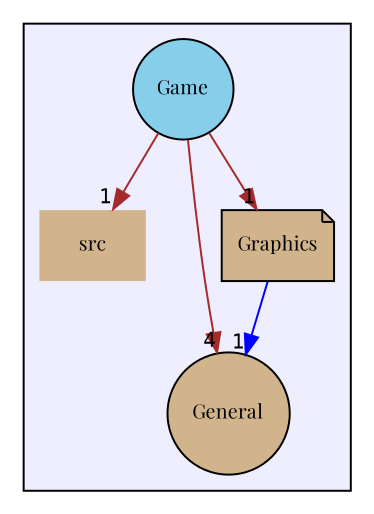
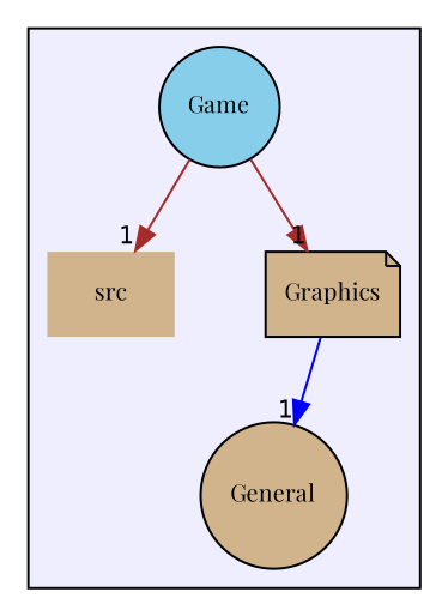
  digraph {
    compound=true
    fontname="Playfair Display"
    node [fillcolor=tan fontname="Playfair Display" fontsize=10 shape=circle style=filled color=black]
    edge [color=brown fontname="Playfair Display" headlabel=1 labeldistance=1.5 labelfontname=Helvetica labelfontsize=10]
    n1 [label=src shape=plaintext color=""]
    n2 [fillcolor=skyblue label=Game]
    n3 [label=General]
    n4 [label=Graphics shape=note]
    subgraph cluster_1 {
      bgcolor="#eeeeff"
      pencolor=black
      n1
      n2
      n3
      n4
    }
    n2 -> n1
-   n2 -> n3 [headlabel=4]
    n2 -> n4
    n4 -> n3 [color=blue]
  }
